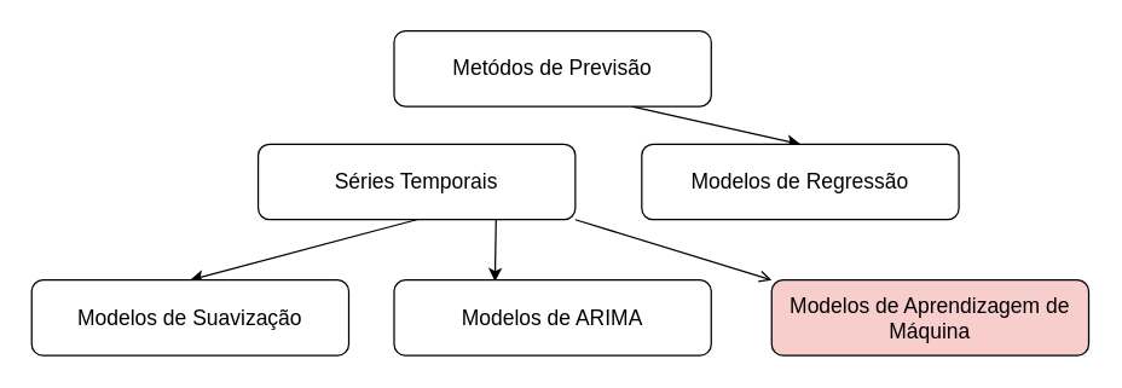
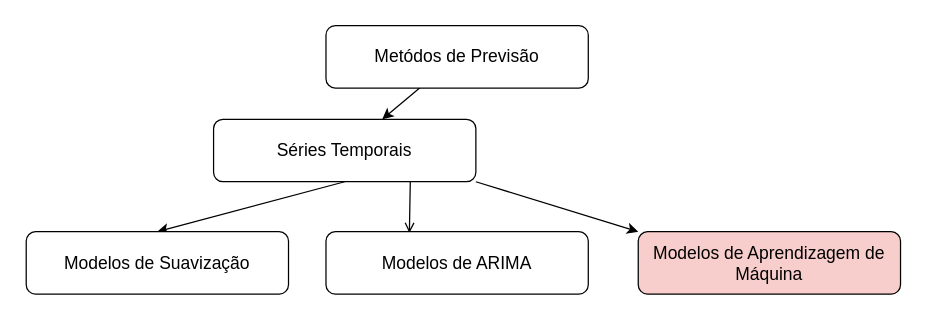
  <mxCell id="0" />
  <mxCell id="1" parent="0" />
- <mxCell id="3" style="edgeStyle=none;html=1;exitX=0.75;exitY=1;exitDx=0;exitDy=0;entryX=0.5;entryY=0;entryDx=0;entryDy=0;fontSize=14;" edge="1" parent="1" source="4" target="9"><mxGeometry relative="1" as="geometry" /></mxCell>
+ <mxCell id="2" style="edgeStyle=none;html=1;fontSize=14;" edge="1" parent="1" source="4" target="8"><mxGeometry relative="1" as="geometry" /></mxCell>
  <mxCell id="4" value="&lt;font style=&quot;font-size: 14px;&quot;&gt;Metódos de Previsão&lt;/font&gt;" style="rounded=1;whiteSpace=wrap;html=1;" vertex="1" parent="1"><mxGeometry x="260" y="20" width="210" height="50" as="geometry" /></mxCell>
  <mxCell id="5" style="edgeStyle=none;html=1;exitX=0.5;exitY=1;exitDx=0;exitDy=0;entryX=0.5;entryY=0;entryDx=0;entryDy=0;fontSize=14;" edge="1" parent="1" source="8" target="10"><mxGeometry relative="1" as="geometry" /></mxCell>
- <mxCell id="6" style="edgeStyle=none;html=1;exitX=0.75;exitY=1;exitDx=0;exitDy=0;entryX=0.318;entryY=0.02;entryDx=0;entryDy=0;entryPerimeter=0;fontSize=14;" edge="1" parent="1" source="8" target="11"><mxGeometry relative="1" as="geometry" /></mxCell>
- <mxCell id="7" style="edgeStyle=none;html=1;exitX=1;exitY=1;exitDx=0;exitDy=0;entryX=0;entryY=0;entryDx=0;entryDy=0;fontSize=14;endArrow=open;" edge="1" parent="1" source="8" target="12"><mxGeometry relative="1" as="geometry" /></mxCell>
+ <mxCell id="6" style="edgeStyle=none;html=1;exitX=0.75;exitY=1;exitDx=0;exitDy=0;entryX=0.318;entryY=0.02;entryDx=0;entryDy=0;entryPerimeter=0;fontSize=14;endArrow=open;" edge="1" parent="1" source="8" target="11"><mxGeometry relative="1" as="geometry" /></mxCell>
+ <mxCell id="7" style="edgeStyle=none;html=1;exitX=1;exitY=1;exitDx=0;exitDy=0;entryX=0;entryY=0;entryDx=0;entryDy=0;fontSize=14;" edge="1" parent="1" source="8" target="12"><mxGeometry relative="1" as="geometry" /></mxCell>
  <mxCell id="8" value="&lt;font style=&quot;font-size: 14px;&quot;&gt;Séries Temporais&lt;/font&gt;" style="rounded=1;whiteSpace=wrap;html=1;" vertex="1" parent="1"><mxGeometry x="170" y="95" width="210" height="50" as="geometry" /></mxCell>
- <mxCell id="9" value="&lt;font style=&quot;font-size: 14px;&quot;&gt;Modelos de Regressão&lt;/font&gt;" style="rounded=1;whiteSpace=wrap;html=1;" vertex="1" parent="1"><mxGeometry x="424" y="95" width="210" height="50" as="geometry" /></mxCell>
  <mxCell id="10" value="&lt;font style=&quot;font-size: 14px;&quot;&gt;Modelos de Suavização&lt;/font&gt;&lt;span style=&quot;color: rgba(0, 0, 0, 0); font-family: monospace; font-size: 0px; text-align: start;&quot;&gt;%3CmxGraphModel%3E%3Croot%3E%3CmxCell%20id%3D%220%22%2F%3E%3CmxCell%20id%3D%221%22%20parent%3D%220%22%2F%3E%3CmxCell%20id%3D%222%22%20value%3D%22%26lt%3Bfont%20style%3D%26quot%3Bfont-size%3A%2014px%3B%26quot%3B%26gt%3BS%C3%A9ries%20Temporais%26lt%3B%2Ffont%26gt%3B%22%20style%3D%22rounded%3D1%3BwhiteSpace%3Dwrap%3Bhtml%3D1%3B%22%20vertex%3D%221%22%20parent%3D%221%22%3E%3CmxGeometry%20x%3D%22150%22%20y%3D%22120%22%20width%3D%22210%22%20height%3D%2250%22%20as%3D%22geometry%22%2F%3E%3C%2FmxCell%3E%3C%2Froot%3E%3C%2FmxGraphModel%3E&lt;/span&gt;" style="rounded=1;whiteSpace=wrap;html=1;" vertex="1" parent="1"><mxGeometry x="20" y="185" width="210" height="50" as="geometry" /></mxCell>
  <mxCell id="11" value="&lt;span style=&quot;font-size: 14px;&quot;&gt;Modelos de ARIMA&lt;/span&gt;" style="rounded=1;whiteSpace=wrap;html=1;" vertex="1" parent="1"><mxGeometry x="260" y="185" width="210" height="50" as="geometry" /></mxCell>
  <mxCell id="12" value="&lt;span style=&quot;font-size: 14px;&quot;&gt;Modelos de Aprendizagem de Máquina&lt;/span&gt;" style="rounded=1;whiteSpace=wrap;html=1;fillColor=#f8cecc;" vertex="1" parent="1"><mxGeometry x="510" y="185" width="210" height="50" as="geometry" /></mxCell>
